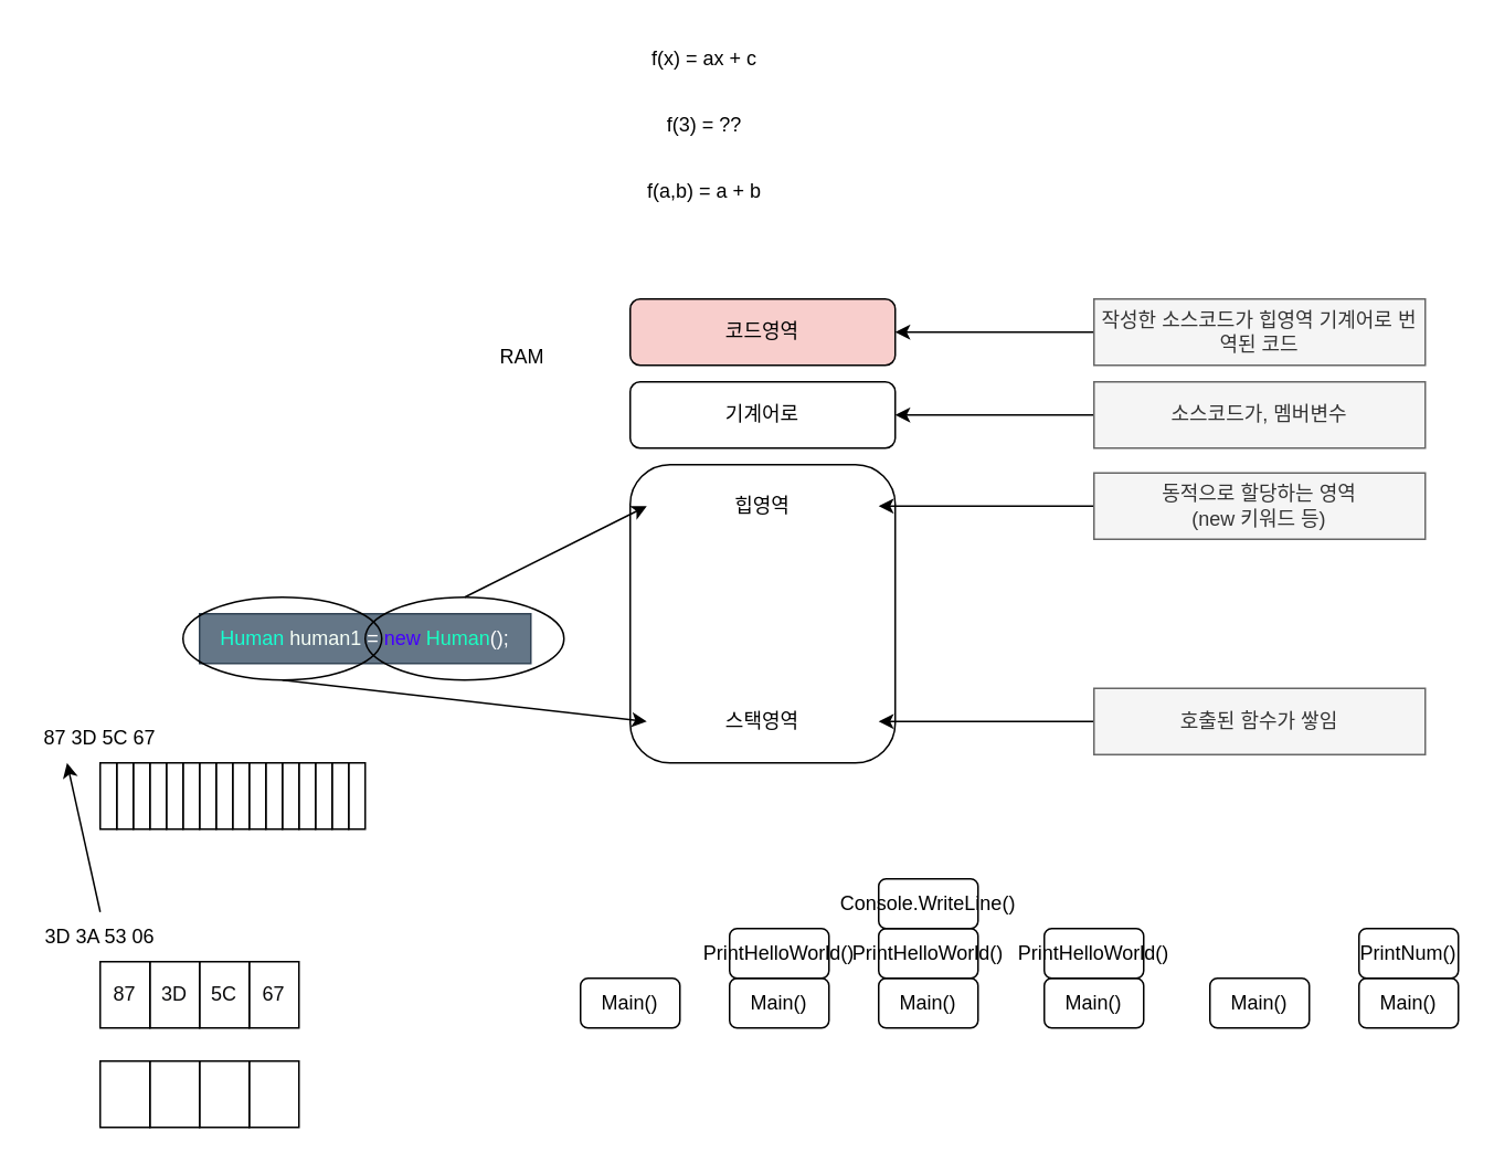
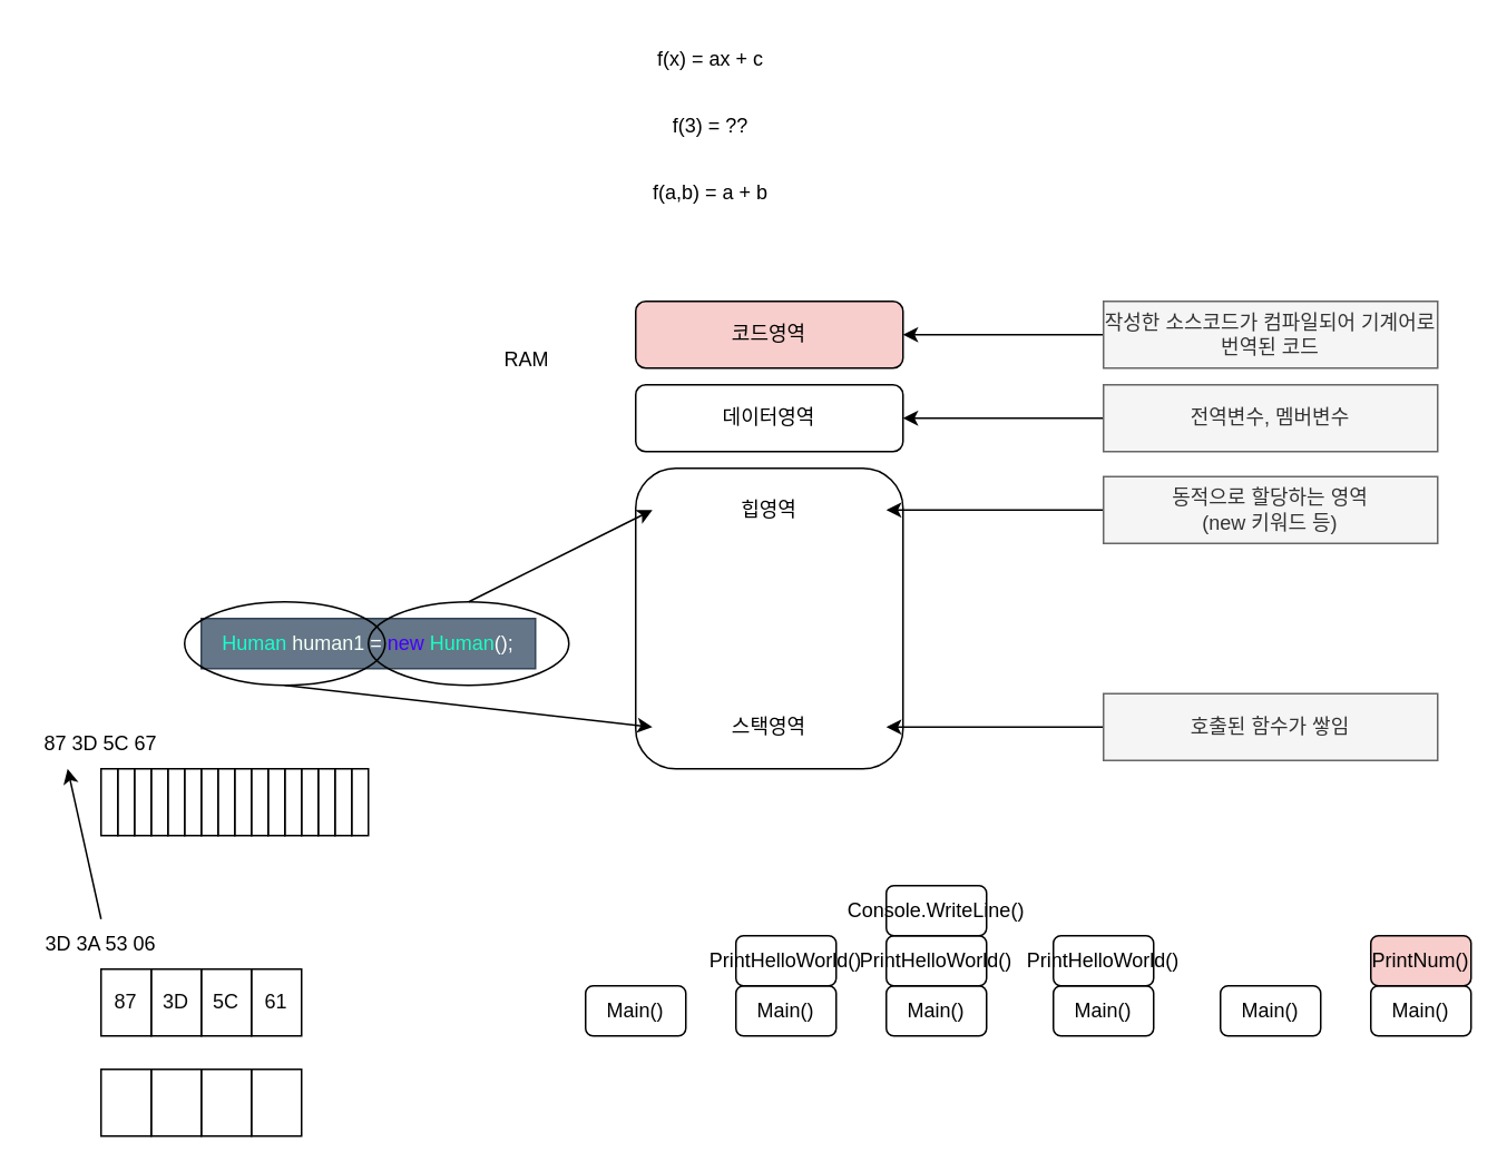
  <mxCell id="0" />
  <mxCell id="1" parent="0" />
  <mxCell id="2" value="f(x) = ax + c" style="text;html=1;strokeColor=none;fillColor=none;align=center;verticalAlign=middle;whiteSpace=wrap;rounded=0;" parent="1" vertex="1"><mxGeometry x="340" y="20" width="170" height="30" as="geometry" /></mxCell>
  <mxCell id="3" value="f(3) = ??" style="text;html=1;strokeColor=none;fillColor=none;align=center;verticalAlign=middle;whiteSpace=wrap;rounded=0;" parent="1" vertex="1"><mxGeometry x="340" y="60" width="170" height="30" as="geometry" /></mxCell>
  <mxCell id="4" value="f(a,b) = a + b" style="text;html=1;strokeColor=none;fillColor=none;align=center;verticalAlign=middle;whiteSpace=wrap;rounded=0;" parent="1" vertex="1"><mxGeometry x="340" y="100" width="170" height="30" as="geometry" /></mxCell>
  <mxCell id="5" value="코드영역" style="rounded=1;whiteSpace=wrap;html=1;fillColor=#f8cecc;" vertex="1" parent="1"><mxGeometry x="380" y="180" width="160" height="40" as="geometry" /></mxCell>
- <mxCell id="6" value="기계어로" style="rounded=1;whiteSpace=wrap;html=1;" vertex="1" parent="1"><mxGeometry x="380" y="230" width="160" height="40" as="geometry" /></mxCell>
+ <mxCell id="6" value="데이터영역" style="rounded=1;whiteSpace=wrap;html=1;" vertex="1" parent="1"><mxGeometry x="380" y="230" width="160" height="40" as="geometry" /></mxCell>
  <mxCell id="7" value="" style="rounded=1;whiteSpace=wrap;html=1;" vertex="1" parent="1"><mxGeometry x="380" y="280" width="160" height="180" as="geometry" /></mxCell>
  <mxCell id="8" value="힙영역" style="text;html=1;strokeColor=none;fillColor=none;align=center;verticalAlign=middle;whiteSpace=wrap;rounded=0;" vertex="1" parent="1"><mxGeometry x="390" y="290" width="140" height="30" as="geometry" /></mxCell>
  <mxCell id="9" value="스택영역" style="text;html=1;strokeColor=none;fillColor=none;align=center;verticalAlign=middle;whiteSpace=wrap;rounded=0;" vertex="1" parent="1"><mxGeometry x="390" y="420" width="140" height="30" as="geometry" /></mxCell>
  <mxCell id="10" value="RAM" style="text;html=1;strokeColor=none;fillColor=none;align=center;verticalAlign=middle;whiteSpace=wrap;rounded=0;" vertex="1" parent="1"><mxGeometry x="285" y="200" width="60" height="30" as="geometry" /></mxCell>
  <mxCell id="11" style="edgeStyle=orthogonalEdgeStyle;rounded=0;orthogonalLoop=1;jettySize=auto;html=1;entryX=1;entryY=0.5;entryDx=0;entryDy=0;" edge="1" parent="1" source="12" target="5"><mxGeometry relative="1" as="geometry" /></mxCell>
- <mxCell id="12" value="작성한 소스코드가 힙영역 기계어로 번역된 코드" style="text;html=1;align=center;verticalAlign=middle;whiteSpace=wrap;rounded=0;fillColor=#f5f5f5;fontColor=#333333;strokeColor=#666666;" vertex="1" parent="1"><mxGeometry x="660" y="180" width="200" height="40" as="geometry" /></mxCell>
+ <mxCell id="12" value="작성한 소스코드가 컴파일되어 기계어로 번역된 코드" style="text;html=1;align=center;verticalAlign=middle;whiteSpace=wrap;rounded=0;fillColor=#f5f5f5;fontColor=#333333;strokeColor=#666666;" vertex="1" parent="1"><mxGeometry x="660" y="180" width="200" height="40" as="geometry" /></mxCell>
  <mxCell id="13" style="edgeStyle=orthogonalEdgeStyle;rounded=0;orthogonalLoop=1;jettySize=auto;html=1;entryX=1;entryY=0.5;entryDx=0;entryDy=0;" edge="1" parent="1" source="14" target="6"><mxGeometry relative="1" as="geometry" /></mxCell>
- <mxCell id="14" value="소스코드가, 멤버변수" style="text;html=1;align=center;verticalAlign=middle;whiteSpace=wrap;rounded=0;fillColor=#f5f5f5;fontColor=#333333;strokeColor=#666666;" vertex="1" parent="1"><mxGeometry x="660" y="230" width="200" height="40" as="geometry" /></mxCell>
+ <mxCell id="14" value="전역변수, 멤버변수" style="text;html=1;align=center;verticalAlign=middle;whiteSpace=wrap;rounded=0;fillColor=#f5f5f5;fontColor=#333333;strokeColor=#666666;" vertex="1" parent="1"><mxGeometry x="660" y="230" width="200" height="40" as="geometry" /></mxCell>
  <mxCell id="15" style="edgeStyle=orthogonalEdgeStyle;rounded=0;orthogonalLoop=1;jettySize=auto;html=1;entryX=1;entryY=0.5;entryDx=0;entryDy=0;" edge="1" parent="1" source="16" target="9"><mxGeometry relative="1" as="geometry" /></mxCell>
  <mxCell id="16" value="호출된 함수가 쌓임" style="text;html=1;align=center;verticalAlign=middle;whiteSpace=wrap;rounded=0;fillColor=#f5f5f5;fontColor=#333333;strokeColor=#666666;" vertex="1" parent="1"><mxGeometry x="660" y="415" width="200" height="40" as="geometry" /></mxCell>
  <mxCell id="17" value="Main()" style="rounded=1;whiteSpace=wrap;html=1;" vertex="1" parent="1"><mxGeometry x="350" y="590" width="60" height="30" as="geometry" /></mxCell>
  <mxCell id="18" value="Main()" style="rounded=1;whiteSpace=wrap;html=1;" vertex="1" parent="1"><mxGeometry x="530" y="590" width="60" height="30" as="geometry" /></mxCell>
  <mxCell id="19" value="PrintHelloWorld()" style="rounded=1;whiteSpace=wrap;html=1;" vertex="1" parent="1"><mxGeometry x="530" y="560" width="60" height="30" as="geometry" /></mxCell>
  <mxCell id="20" value="Console.WriteLine()" style="rounded=1;whiteSpace=wrap;html=1;" vertex="1" parent="1"><mxGeometry x="530" y="530" width="60" height="30" as="geometry" /></mxCell>
  <mxCell id="21" value="Main()" style="rounded=1;whiteSpace=wrap;html=1;" vertex="1" parent="1"><mxGeometry x="440" y="590" width="60" height="30" as="geometry" /></mxCell>
  <mxCell id="22" value="PrintHelloWorld()" style="rounded=1;whiteSpace=wrap;html=1;" vertex="1" parent="1"><mxGeometry x="440" y="560" width="60" height="30" as="geometry" /></mxCell>
  <mxCell id="23" value="Main()" style="rounded=1;whiteSpace=wrap;html=1;" vertex="1" parent="1"><mxGeometry x="630" y="590" width="60" height="30" as="geometry" /></mxCell>
  <mxCell id="24" value="PrintHelloWorld()" style="rounded=1;whiteSpace=wrap;html=1;" vertex="1" parent="1"><mxGeometry x="630" y="560" width="60" height="30" as="geometry" /></mxCell>
  <mxCell id="25" value="Main()" style="rounded=1;whiteSpace=wrap;html=1;" vertex="1" parent="1"><mxGeometry x="730" y="590" width="60" height="30" as="geometry" /></mxCell>
  <mxCell id="26" value="Main()" style="rounded=1;whiteSpace=wrap;html=1;" vertex="1" parent="1"><mxGeometry x="820" y="590" width="60" height="30" as="geometry" /></mxCell>
- <mxCell id="27" value="PrintNum()" style="rounded=1;whiteSpace=wrap;html=1;" vertex="1" parent="1"><mxGeometry x="820" y="560" width="60" height="30" as="geometry" /></mxCell>
+ <mxCell id="27" value="PrintNum()" style="rounded=1;whiteSpace=wrap;html=1;fillColor=#f8cecc;" vertex="1" parent="1"><mxGeometry x="820" y="560" width="60" height="30" as="geometry" /></mxCell>
  <mxCell id="28" style="edgeStyle=orthogonalEdgeStyle;rounded=0;orthogonalLoop=1;jettySize=auto;html=1;" edge="1" parent="1" source="29" target="8"><mxGeometry relative="1" as="geometry" /></mxCell>
  <mxCell id="29" value="동적으로 할당하는 영역 &lt;br&gt;(new 키워드 등)" style="text;html=1;align=center;verticalAlign=middle;whiteSpace=wrap;rounded=0;fillColor=#f5f5f5;fontColor=#333333;strokeColor=#666666;" vertex="1" parent="1"><mxGeometry x="660" y="285" width="200" height="40" as="geometry" /></mxCell>
  <mxCell id="30" value="&lt;font color=&quot;#17ffd1&quot;&gt;Human&lt;/font&gt; &lt;font color=&quot;#f5fff6&quot;&gt;human1&lt;/font&gt; = &lt;font color=&quot;#4400ff&quot;&gt;new &lt;/font&gt;&lt;font color=&quot;#19ffc2&quot;&gt;Human&lt;/font&gt;();" style="text;html=1;strokeColor=#314354;fillColor=#647687;align=center;verticalAlign=middle;whiteSpace=wrap;rounded=0;fontColor=#ffffff;" vertex="1" parent="1"><mxGeometry x="120" y="370" width="200" height="30" as="geometry" /></mxCell>
  <mxCell id="31" value="" style="ellipse;whiteSpace=wrap;html=1;fontColor=#19FFC2;fillColor=none;" vertex="1" parent="1"><mxGeometry x="110" y="360" width="120" height="50" as="geometry" /></mxCell>
  <mxCell id="32" value="" style="endArrow=classic;html=1;rounded=0;fontColor=#19FFC2;exitX=0.5;exitY=1;exitDx=0;exitDy=0;entryX=0;entryY=0.5;entryDx=0;entryDy=0;" edge="1" parent="1" source="31" target="9"><mxGeometry width="50" height="50" relative="1" as="geometry"><mxPoint x="460" y="430" as="sourcePoint" /><mxPoint x="510" y="380" as="targetPoint" /></mxGeometry></mxCell>
  <mxCell id="33" value="" style="ellipse;whiteSpace=wrap;html=1;fontColor=#19FFC2;fillColor=none;" vertex="1" parent="1"><mxGeometry x="220" y="360" width="120" height="50" as="geometry" /></mxCell>
  <mxCell id="34" value="" style="endArrow=classic;html=1;rounded=0;fontColor=#19FFC2;exitX=0.5;exitY=0;exitDx=0;exitDy=0;entryX=0;entryY=0.5;entryDx=0;entryDy=0;" edge="1" parent="1" source="33" target="8"><mxGeometry width="50" height="50" relative="1" as="geometry"><mxPoint x="460" y="430" as="sourcePoint" /><mxPoint x="510" y="380" as="targetPoint" /></mxGeometry></mxCell>
  <mxCell id="35" value="87" style="rounded=0;whiteSpace=wrap;html=1;fontColor=#09090A;fillColor=none;" vertex="1" parent="1"><mxGeometry x="60" y="580" width="30" height="40" as="geometry" /></mxCell>
  <mxCell id="36" value="" style="rounded=0;whiteSpace=wrap;html=1;fontColor=#19FFC2;fillColor=none;" vertex="1" parent="1"><mxGeometry x="60" y="460" width="10" height="40" as="geometry" /></mxCell>
  <mxCell id="37" value="" style="rounded=0;whiteSpace=wrap;html=1;fontColor=#19FFC2;fillColor=none;" vertex="1" parent="1"><mxGeometry x="70" y="460" width="10" height="40" as="geometry" /></mxCell>
  <mxCell id="38" value="" style="rounded=0;whiteSpace=wrap;html=1;fontColor=#19FFC2;fillColor=none;" vertex="1" parent="1"><mxGeometry x="80" y="460" width="10" height="40" as="geometry" /></mxCell>
  <mxCell id="39" value="" style="rounded=0;whiteSpace=wrap;html=1;fontColor=#19FFC2;fillColor=none;" vertex="1" parent="1"><mxGeometry x="90" y="460" width="10" height="40" as="geometry" /></mxCell>
  <mxCell id="40" value="" style="rounded=0;whiteSpace=wrap;html=1;fontColor=#19FFC2;fillColor=none;" vertex="1" parent="1"><mxGeometry x="100" y="460" width="10" height="40" as="geometry" /></mxCell>
  <mxCell id="41" value="" style="rounded=0;whiteSpace=wrap;html=1;fontColor=#19FFC2;fillColor=none;" vertex="1" parent="1"><mxGeometry x="110" y="460" width="10" height="40" as="geometry" /></mxCell>
  <mxCell id="42" value="" style="rounded=0;whiteSpace=wrap;html=1;fontColor=#19FFC2;fillColor=none;" vertex="1" parent="1"><mxGeometry x="120" y="460" width="10" height="40" as="geometry" /></mxCell>
  <mxCell id="43" value="" style="rounded=0;whiteSpace=wrap;html=1;fontColor=#19FFC2;fillColor=none;" vertex="1" parent="1"><mxGeometry x="130" y="460" width="10" height="40" as="geometry" /></mxCell>
  <mxCell id="44" value="" style="rounded=0;whiteSpace=wrap;html=1;fontColor=#19FFC2;fillColor=none;" vertex="1" parent="1"><mxGeometry x="140" y="460" width="10" height="40" as="geometry" /></mxCell>
  <mxCell id="45" value="" style="rounded=0;whiteSpace=wrap;html=1;fontColor=#19FFC2;fillColor=none;" vertex="1" parent="1"><mxGeometry x="150" y="460" width="10" height="40" as="geometry" /></mxCell>
  <mxCell id="46" value="" style="rounded=0;whiteSpace=wrap;html=1;fontColor=#19FFC2;fillColor=none;" vertex="1" parent="1"><mxGeometry x="160" y="460" width="10" height="40" as="geometry" /></mxCell>
  <mxCell id="47" value="" style="rounded=0;whiteSpace=wrap;html=1;fontColor=#19FFC2;fillColor=none;" vertex="1" parent="1"><mxGeometry x="170" y="460" width="10" height="40" as="geometry" /></mxCell>
  <mxCell id="48" value="" style="rounded=0;whiteSpace=wrap;html=1;fontColor=#19FFC2;fillColor=none;" vertex="1" parent="1"><mxGeometry x="180" y="460" width="10" height="40" as="geometry" /></mxCell>
  <mxCell id="49" value="" style="rounded=0;whiteSpace=wrap;html=1;fontColor=#19FFC2;fillColor=none;" vertex="1" parent="1"><mxGeometry x="190" y="460" width="10" height="40" as="geometry" /></mxCell>
  <mxCell id="50" value="" style="rounded=0;whiteSpace=wrap;html=1;fontColor=#19FFC2;fillColor=none;" vertex="1" parent="1"><mxGeometry x="200" y="460" width="10" height="40" as="geometry" /></mxCell>
  <mxCell id="51" value="" style="rounded=0;whiteSpace=wrap;html=1;fontColor=#19FFC2;fillColor=none;" vertex="1" parent="1"><mxGeometry x="210" y="460" width="10" height="40" as="geometry" /></mxCell>
  <mxCell id="52" value="3D 3A 53 06" style="text;html=1;strokeColor=none;fillColor=none;align=center;verticalAlign=middle;whiteSpace=wrap;rounded=0;fontColor=#000000;" vertex="1" parent="1"><mxGeometry x="20" y="550" width="80" height="30" as="geometry" /></mxCell>
  <mxCell id="53" value="87 3D 5C 67" style="text;html=1;strokeColor=none;fillColor=none;align=center;verticalAlign=middle;whiteSpace=wrap;rounded=0;fontColor=#000000;" vertex="1" parent="1"><mxGeometry x="20" y="430" width="80" height="30" as="geometry" /></mxCell>
  <mxCell id="54" value="" style="endArrow=classic;html=1;rounded=0;fontColor=#000000;exitX=0.5;exitY=0;exitDx=0;exitDy=0;entryX=0.25;entryY=1;entryDx=0;entryDy=0;" edge="1" parent="1" source="52" target="53"><mxGeometry width="50" height="50" relative="1" as="geometry"><mxPoint x="210" y="550" as="sourcePoint" /><mxPoint x="340" y="430" as="targetPoint" /></mxGeometry></mxCell>
  <mxCell id="55" value="3D" style="rounded=0;whiteSpace=wrap;html=1;fontColor=#09090A;fillColor=none;" vertex="1" parent="1"><mxGeometry x="90" y="580" width="30" height="40" as="geometry" /></mxCell>
  <mxCell id="56" value="5C" style="rounded=0;whiteSpace=wrap;html=1;fontColor=#09090A;fillColor=none;" vertex="1" parent="1"><mxGeometry x="120" y="580" width="30" height="40" as="geometry" /></mxCell>
- <mxCell id="57" value="67" style="rounded=0;whiteSpace=wrap;html=1;fontColor=#09090A;fillColor=none;" vertex="1" parent="1"><mxGeometry x="150" y="580" width="30" height="40" as="geometry" /></mxCell>
+ <mxCell id="57" value="61" style="rounded=0;whiteSpace=wrap;html=1;fontColor=#09090A;fillColor=none;" vertex="1" parent="1"><mxGeometry x="150" y="580" width="30" height="40" as="geometry" /></mxCell>
  <mxCell id="58" value="" style="rounded=0;whiteSpace=wrap;html=1;fontColor=#09090A;fillColor=none;" vertex="1" parent="1"><mxGeometry x="60" y="640" width="30" height="40" as="geometry" /></mxCell>
  <mxCell id="59" value="" style="rounded=0;whiteSpace=wrap;html=1;fontColor=#09090A;fillColor=none;" vertex="1" parent="1"><mxGeometry x="90" y="640" width="30" height="40" as="geometry" /></mxCell>
  <mxCell id="60" value="" style="rounded=0;whiteSpace=wrap;html=1;fontColor=#09090A;fillColor=none;" vertex="1" parent="1"><mxGeometry x="120" y="640" width="30" height="40" as="geometry" /></mxCell>
  <mxCell id="61" value="" style="rounded=0;whiteSpace=wrap;html=1;fontColor=#09090A;fillColor=none;" vertex="1" parent="1"><mxGeometry x="150" y="640" width="30" height="40" as="geometry" /></mxCell>
